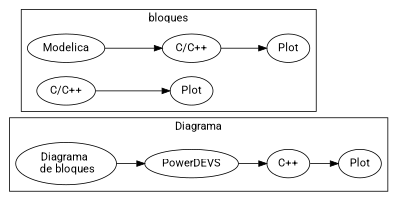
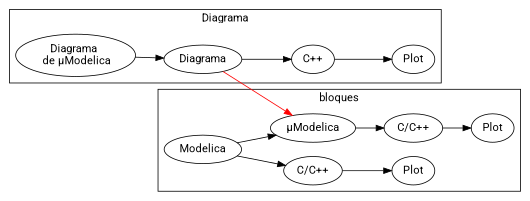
  digraph {
    fontname=Roboto
    rankdir=LR
    node [fontname=Roboto]
    edge [fontname=Roboto]
-   n1 [label="Diagrama \n de bloques"]
-   n2 [label=PowerDEVS]
+   n1 [label="Diagrama \n de µModelica"]
+   n2 [label=Diagrama]
    n3 [label="C++"]
    n4 [label=Plot]
    n5 [label=Modelica]
+   n6 [label="µModelica"]
    n7 [label="C/C++"]
    n8 [label="C/C++"]
    n9 [label=Plot]
    n10 [label=Plot]
    subgraph cluster_1 {
      label=Diagrama
      n1
      n2
      n3
      n4
    }
    subgraph cluster_2 {
      label=bloques
      n5
+     n6
      n7
      n8
      n9
      n10
    }
    n1 -> n2
    n2 -> n3
+   n2 -> n6 [color=red]
    n3 -> n4
+   n5 -> n6
    n5 -> n7
+   n6 -> n8
    n7 -> n10
    n8 -> n9
  }
